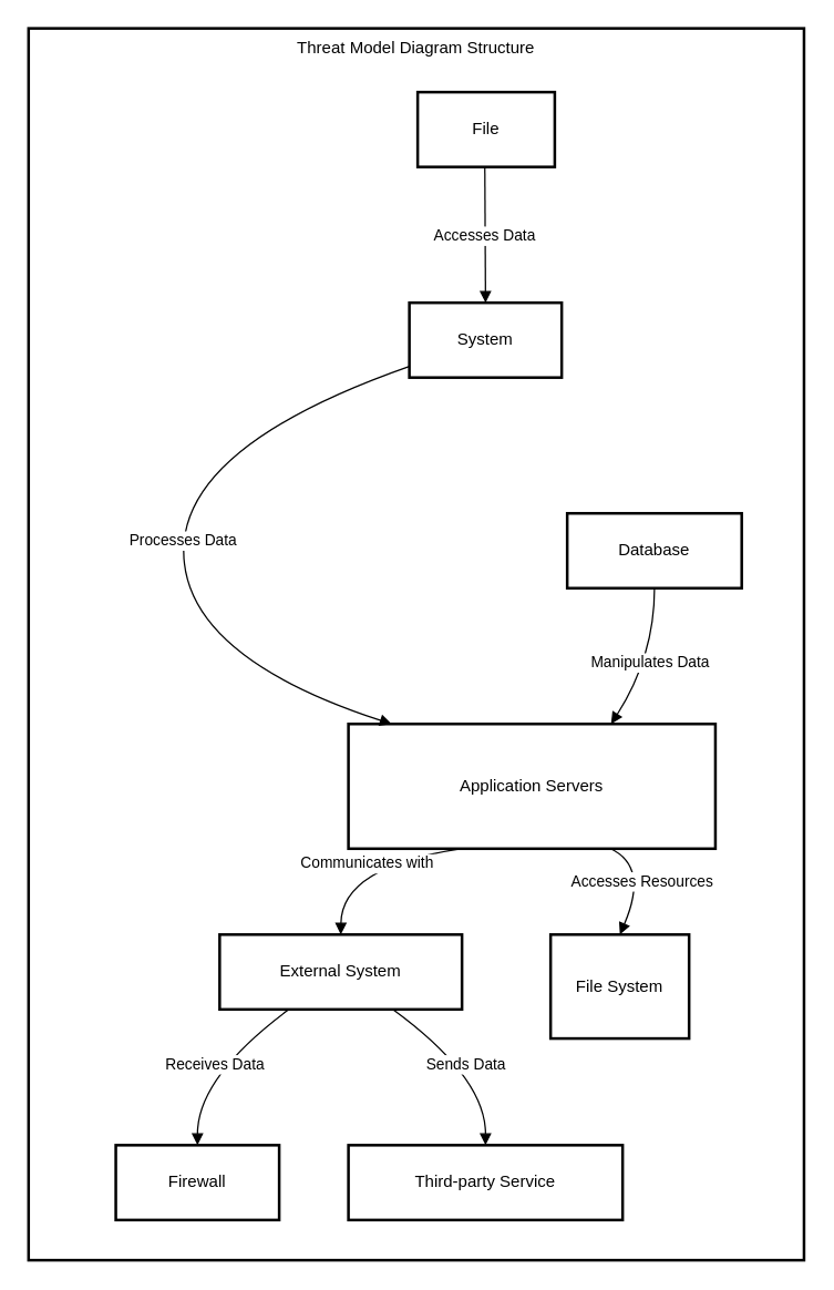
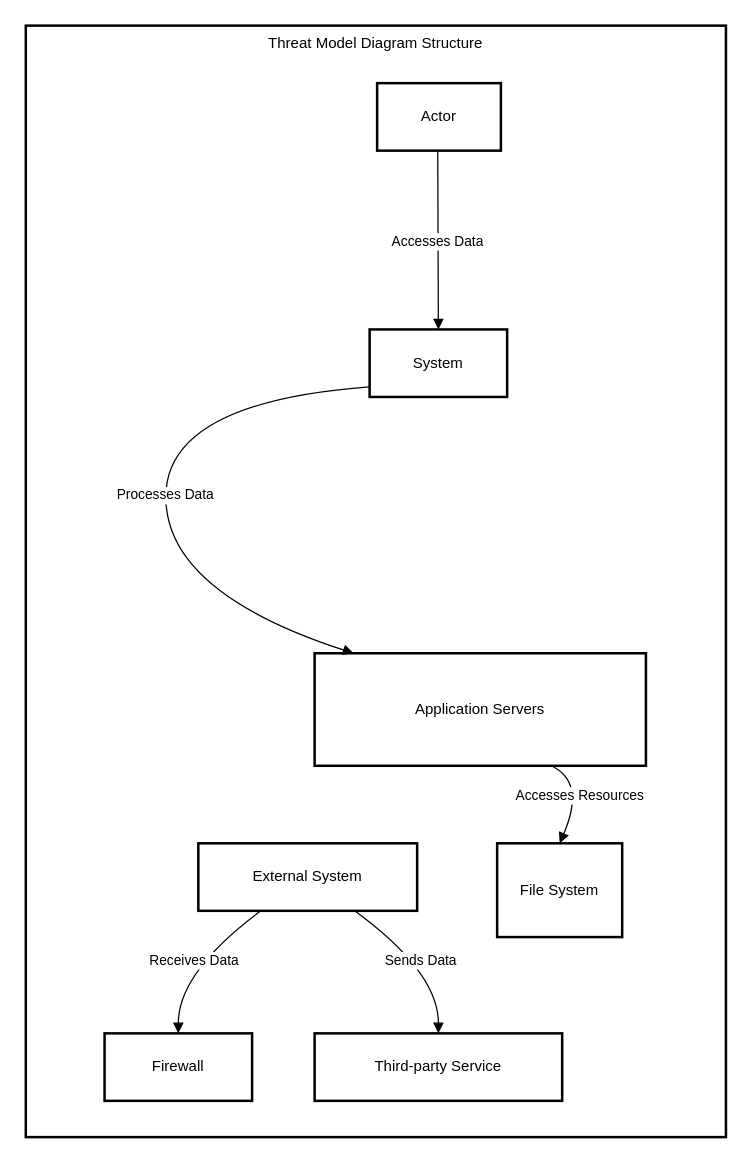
  <mxCell id="0" />
  <mxCell id="1" parent="0" />
  <mxCell id="2" value="Threat Model Diagram Structure" style="whiteSpace=wrap;strokeWidth=2;verticalAlign=top;" vertex="1" parent="1"><mxGeometry x="20" y="20" width="560" height="889" as="geometry" /></mxCell>
- <mxCell id="3" value="File" style="whiteSpace=wrap;strokeWidth=2;" vertex="1" parent="2"><mxGeometry x="281" y="46" width="99" height="54" as="geometry" /></mxCell>
- <mxCell id="4" value="System" style="whiteSpace=wrap;strokeWidth=2;" vertex="1" parent="2"><mxGeometry x="275" y="198" width="110" height="54" as="geometry" /></mxCell>
- <mxCell id="5" value="Database" style="whiteSpace=wrap;strokeWidth=2;" vertex="1" parent="2"><mxGeometry x="389" y="350" width="126" height="54" as="geometry" /></mxCell>
+ <mxCell id="3" value="Actor" style="whiteSpace=wrap;strokeWidth=2;" vertex="1" parent="2"><mxGeometry x="281" y="46" width="99" height="54" as="geometry" /></mxCell>
+ <mxCell id="4" value="System" style="whiteSpace=wrap;strokeWidth=2;" vertex="1" parent="2"><mxGeometry x="275" y="243" width="110" height="54" as="geometry" /></mxCell>
  <mxCell id="6" value="Application Servers" style="whiteSpace=wrap;strokeWidth=2;" vertex="1" parent="2"><mxGeometry x="231" y="502" width="265" height="90" as="geometry" /></mxCell>
  <mxCell id="7" value="External System" style="whiteSpace=wrap;strokeWidth=2;" vertex="1" parent="2"><mxGeometry x="138" y="654" width="175" height="54" as="geometry" /></mxCell>
  <mxCell id="8" value="Firewall" style="whiteSpace=wrap;strokeWidth=2;" vertex="1" parent="2"><mxGeometry x="63" y="806" width="118" height="54" as="geometry" /></mxCell>
  <mxCell id="9" value="Third-party Service" style="whiteSpace=wrap;strokeWidth=2;" vertex="1" parent="2"><mxGeometry x="231" y="806" width="198" height="54" as="geometry" /></mxCell>
  <mxCell id="10" value="File System" style="whiteSpace=wrap;strokeWidth=2;" vertex="1" parent="2"><mxGeometry x="377" y="654" width="100" height="75" as="geometry" /></mxCell>
  <mxCell id="11" value="Accesses Data" style="curved=1;startArrow=none;endArrow=block;exitX=0.49;exitY=0.99;entryX=0.5;entryY=-0.01;" edge="1" parent="2" source="3" target="4"><mxGeometry relative="1" as="geometry"><Array as="points" /></mxGeometry></mxCell>
  <mxCell id="12" value="Processes Data" style="curved=1;startArrow=none;endArrow=block;exitX=0;exitY=0.85;entryX=0.11;entryY=-0.01;" edge="1" parent="2" source="4" target="6"><mxGeometry relative="1" as="geometry"><Array as="points"><mxPoint x="112" y="301" /><mxPoint x="112" y="453" /></Array></mxGeometry></mxCell>
- <mxCell id="13" value="Manipulates Data" style="curved=1;startArrow=none;endArrow=block;exitX=0.5;exitY=0.99;entryX=0.72;entryY=-0.01;" edge="1" parent="2" source="5" target="6"><mxGeometry relative="1" as="geometry"><Array as="points"><mxPoint x="452" y="453" /></Array></mxGeometry></mxCell>
- <mxCell id="14" value="Communicates with" style="curved=1;startArrow=none;endArrow=block;exitX=0.31;exitY=0.99;entryX=0.5;entryY=-0.01;" edge="1" parent="2" source="6" target="7"><mxGeometry relative="1" as="geometry"><Array as="points"><mxPoint x="226" y="605" /></Array></mxGeometry></mxCell>
  <mxCell id="15" value="Receives Data" style="curved=1;startArrow=none;endArrow=block;exitX=0.29;exitY=0.99;entryX=0.5;entryY=-0.01;" edge="1" parent="2" source="7" target="8"><mxGeometry relative="1" as="geometry"><Array as="points"><mxPoint x="122" y="757" /></Array></mxGeometry></mxCell>
  <mxCell id="16" value="Sends Data" style="curved=1;startArrow=none;endArrow=block;exitX=0.71;exitY=0.99;entryX=0.5;entryY=-0.01;" edge="1" parent="2" source="7" target="9"><mxGeometry relative="1" as="geometry"><Array as="points"><mxPoint x="330" y="757" /></Array></mxGeometry></mxCell>
  <mxCell id="17" value="Accesses Resources" style="curved=1;startArrow=none;endArrow=block;exitX=0.71;exitY=0.99;entryX=0.5;entryY=-0.01;" edge="1" parent="2" source="6" target="10"><mxGeometry relative="1" as="geometry"><Array as="points"><mxPoint x="448" y="605" /></Array></mxGeometry></mxCell>
